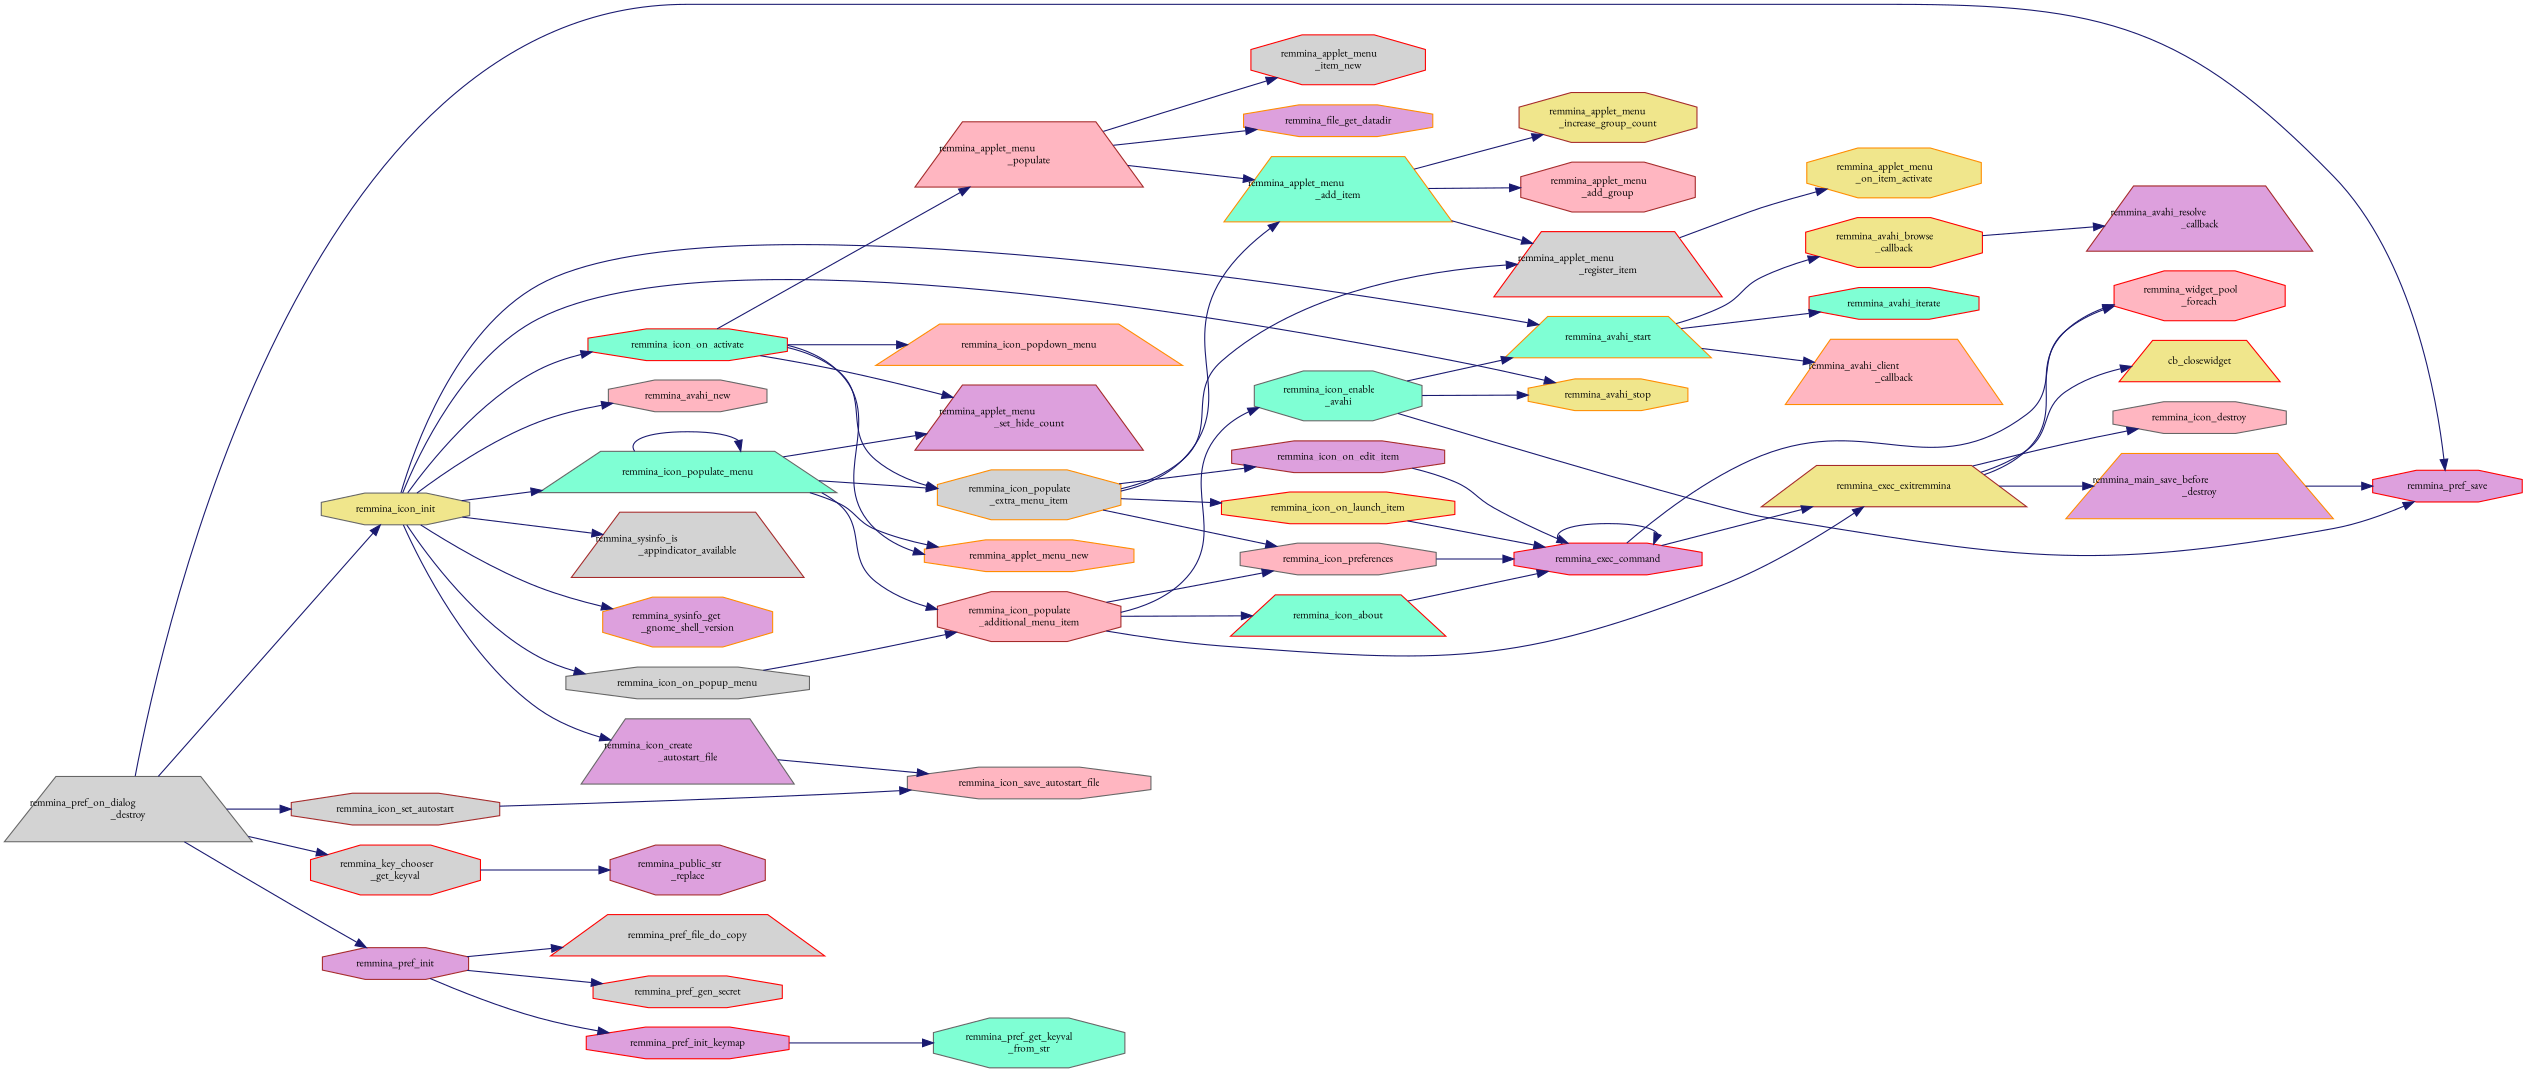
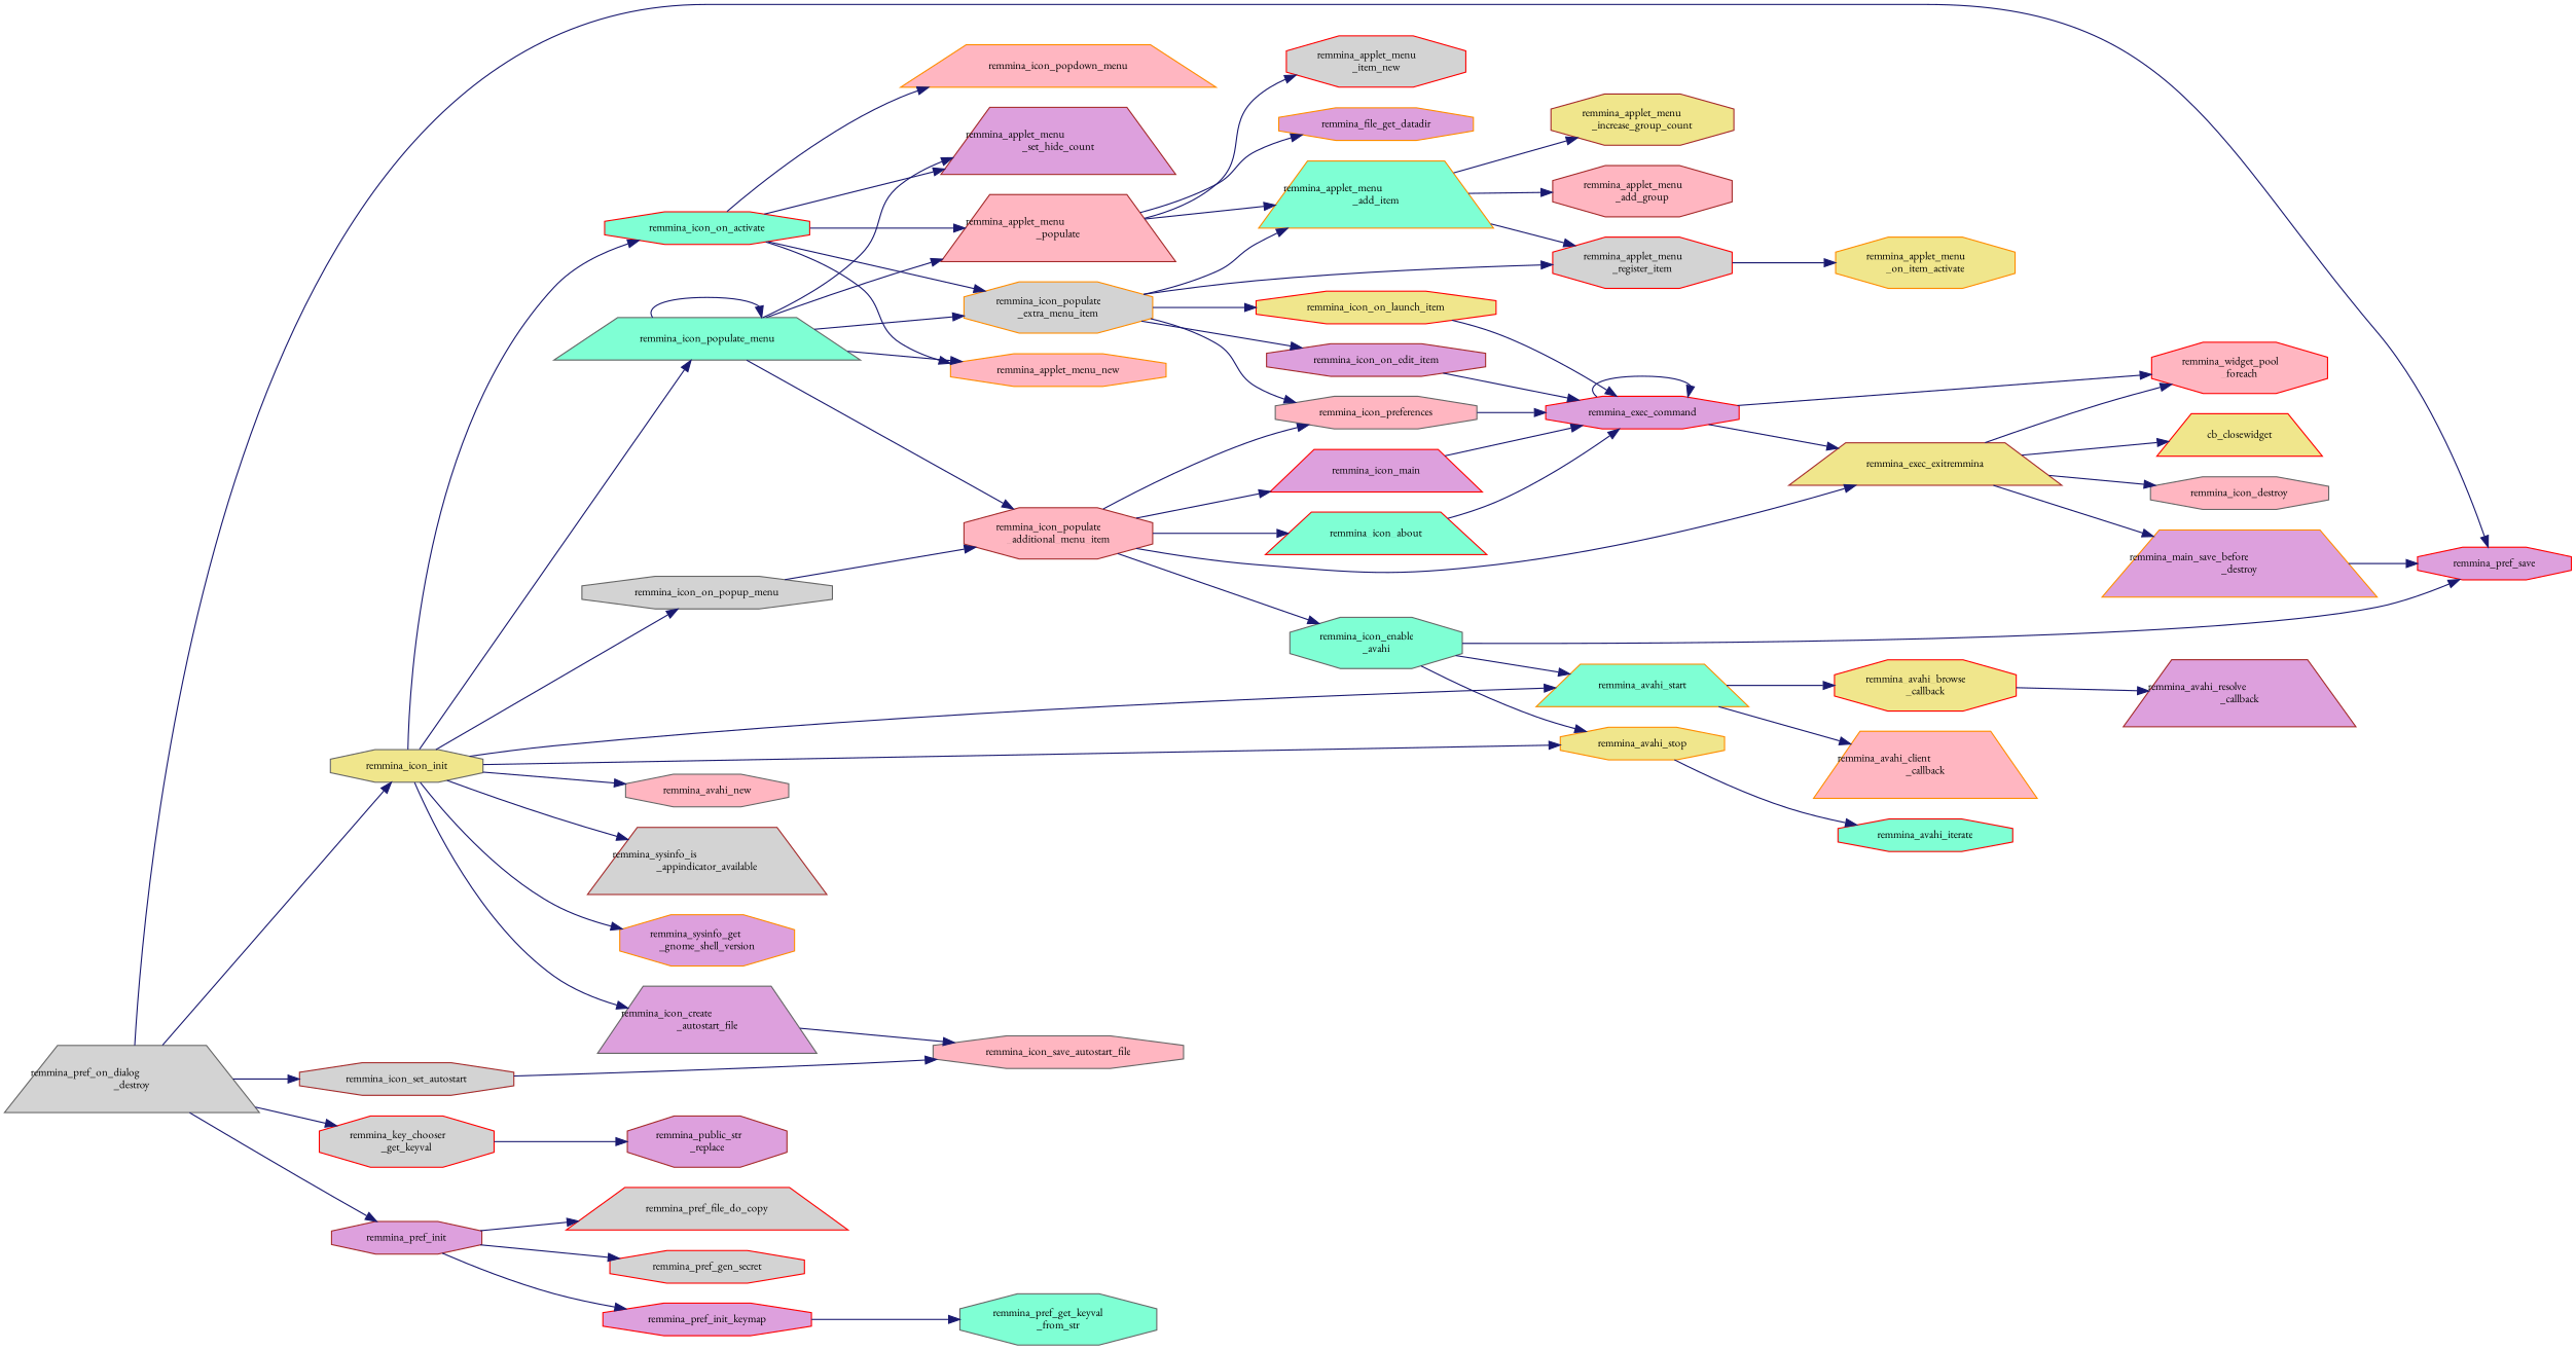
  digraph {
    fontname="EB Garamond"
    rankdir=LR
    node [color=red fillcolor=plum fontname="EB Garamond" fontsize=10 shape=octagon style=filled]
    edge [color=midnightblue fontname="EB Garamond" fontsize=10 labelfontname=Helvetica labelfontsize=10 style=solid]
    n1 [color=gray40 fillcolor=lightgrey fontcolor=black height=0.2 label="remmina_pref_on_dialog\l_destroy" shape=trapezium width=0.4]
    n2 [color=gray40 fillcolor=khaki height=0.2 label=remmina_icon_init width=0.4]
    n3 [height=0.2 label=remmina_pref_save width=0.4]
    n4 [color=brown fillcolor=lightgrey height=0.2 label=remmina_icon_set_autostart width=0.4]
    n5 [fillcolor=lightgrey height=0.2 label="remmina_key_chooser\l_get_keyval" width=0.4]
    n6 [color=brown height=0.2 label=remmina_pref_init width=0.4]
    n7 [color=brown fillcolor=lightgrey height=0.2 label="remmina_sysinfo_is\l_appindicator_available" shape=trapezium width=0.4]
    n8 [color=darkorange height=0.2 label="remmina_sysinfo_get\l_gnome_shell_version" width=0.4]
    n9 [color=gray40 fillcolor=aquamarine height=0.2 label=remmina_icon_populate_menu shape=trapezium width=0.4]
    n10 [color=darkorange fillcolor=aquamarine height=0.2 label=remmina_avahi_start shape=trapezium width=0.4]
    n11 [color=darkorange fillcolor=khaki height=0.2 label=remmina_avahi_stop width=0.4]
    n12 [color=gray40 fillcolor=lightgrey height=0.2 label=remmina_icon_on_popup_menu width=0.4]
    n13 [fillcolor=aquamarine height=0.2 label=remmina_icon_on_activate width=0.4]
    n14 [color=gray40 fillcolor=lightpink height=0.2 label=remmina_avahi_new width=0.4]
    n15 [color=gray40 height=0.2 label="remmina_icon_create\l_autostart_file" shape=trapezium width=0.4]
    n16 [color=gray40 fillcolor=lightpink height=0.2 label=remmina_icon_save_autostart_file width=0.4]
    n17 [color=brown height=0.2 label="remmina_public_str\l_replace" width=0.4]
    n18 [fillcolor=lightgrey height=0.2 label=remmina_pref_file_do_copy shape=trapezium width=0.4]
    n19 [fillcolor=lightgrey height=0.2 label=remmina_pref_gen_secret width=0.4]
    n20 [height=0.2 label=remmina_pref_init_keymap width=0.4]
    n21 [color=darkorange fillcolor=lightpink height=0.2 label=remmina_applet_menu_new width=0.4]
    n22 [color=brown height=0.2 label="remmina_applet_menu\l_set_hide_count" shape=trapezium width=0.4]
    n23 [color=brown fillcolor=lightpink height=0.2 label="remmina_applet_menu\l_populate" shape=trapezium width=0.4]
    n24 [color=darkorange fillcolor=lightgrey height=0.2 label="remmina_icon_populate\l_extra_menu_item" width=0.4]
    n25 [color=brown fillcolor=lightpink height=0.2 label="remmina_icon_populate\l_additional_menu_item" width=0.4]
    n26 [color=darkorange fillcolor=lightpink height=0.2 label="remmina_avahi_client\l_callback" shape=trapezium width=0.4]
    n27 [fillcolor=khaki height=0.2 label="remmina_avahi_browse\l_callback" width=0.4]
    n28 [fillcolor=aquamarine height=0.2 label=remmina_avahi_iterate width=0.4]
    n29 [color=darkorange fillcolor=lightpink height=0.2 label=remmina_icon_popdown_menu shape=trapezium width=0.4]
    n30 [color=darkorange height=0.2 label=remmina_file_get_datadir width=0.4]
    n31 [fillcolor=lightgrey height=0.2 label="remmina_applet_menu\l_item_new" width=0.4]
    n32 [color=darkorange fillcolor=aquamarine height=0.2 label="remmina_applet_menu\l_add_item" shape=trapezium width=0.4]
-   n33 [fillcolor=lightgrey height=0.2 label="remmina_applet_menu\l_register_item" shape=trapezium width=0.4]
+   n33 [fillcolor=lightgrey height=0.2 label="remmina_applet_menu\l_register_item" width=0.4]
    n34 [fillcolor=khaki height=0.2 label=remmina_icon_on_launch_item width=0.4]
    n35 [color=brown height=0.2 label=remmina_icon_on_edit_item width=0.4]
    n36 [color=gray40 fillcolor=lightpink height=0.2 label=remmina_icon_preferences width=0.4]
    n37 [color=brown fillcolor=khaki height=0.2 label=remmina_exec_exitremmina shape=trapezium width=0.4]
+   n38 [height=0.2 label=remmina_icon_main shape=trapezium width=0.4]
    n39 [fillcolor=aquamarine height=0.2 label=remmina_icon_about shape=trapezium width=0.4]
    n40 [color=gray40 fillcolor=aquamarine height=0.2 label="remmina_icon_enable\l_avahi" width=0.4]
    n41 [color=brown fillcolor=lightpink height=0.2 label="remmina_applet_menu\l_add_group" width=0.4]
    n42 [color=brown fillcolor=khaki height=0.2 label="remmina_applet_menu\l_increase_group_count" width=0.4]
    n43 [color=darkorange fillcolor=khaki height=0.2 label="remmina_applet_menu\l_on_item_activate" width=0.4]
    n44 [height=0.2 label=remmina_exec_command width=0.4]
    n45 [fillcolor=lightpink height=0.2 label="remmina_widget_pool\l_foreach" width=0.4]
    n46 [color=darkorange height=0.2 label="remmina_main_save_before\l_destroy" shape=trapezium width=0.4]
    n47 [fillcolor=khaki height=0.2 label=cb_closewidget shape=trapezium width=0.4]
    n48 [color=gray40 fillcolor=lightpink height=0.2 label=remmina_icon_destroy width=0.4]
    n49 [color=brown height=0.2 label="remmina_avahi_resolve\l_callback" shape=trapezium width=0.4]
    n50 [color=gray40 fillcolor=aquamarine height=0.2 label="remmina_pref_get_keyval\l_from_str" width=0.4]
    n1 -> n2
    n1 -> n3
    n1 -> n4
    n1 -> n5
    n1 -> n6
    n2 -> n7
    n2 -> n8
    n2 -> n9
    n2 -> n10
    n2 -> n11
    n2 -> n12
    n2 -> n13
    n2 -> n14
    n2 -> n15
    n4 -> n16
    n5 -> n17
    n6 -> n18
    n6 -> n19
    n6 -> n20
    n9 -> n9
    n9 -> n21
    n9 -> n22
+   n9 -> n23
    n9 -> n24
    n9 -> n25
    n10 -> n26
    n10 -> n27
-   n10 -> n28
+   n11 -> n28
    n12 -> n25
    n13 -> n21
    n13 -> n22
    n13 -> n23
    n13 -> n24
    n13 -> n29
    n15 -> n16
    n20 -> n50
    n23 -> n30
    n23 -> n31
    n23 -> n32
    n24 -> n32
    n24 -> n33
    n24 -> n34
    n24 -> n35
    n24 -> n36
    n25 -> n36
    n25 -> n37
+   n25 -> n38
    n25 -> n39
    n25 -> n40
    n27 -> n49
    n32 -> n33
    n32 -> n41
    n32 -> n42
    n33 -> n43
    n34 -> n44
    n35 -> n44
    n36 -> n44
    n37 -> n45
    n37 -> n46
    n37 -> n47
    n37 -> n48
+   n38 -> n44
    n39 -> n44
    n40 -> n3
    n40 -> n10
    n40 -> n11
    n44 -> n37
    n44 -> n44
    n44 -> n45
    n46 -> n3
  }
